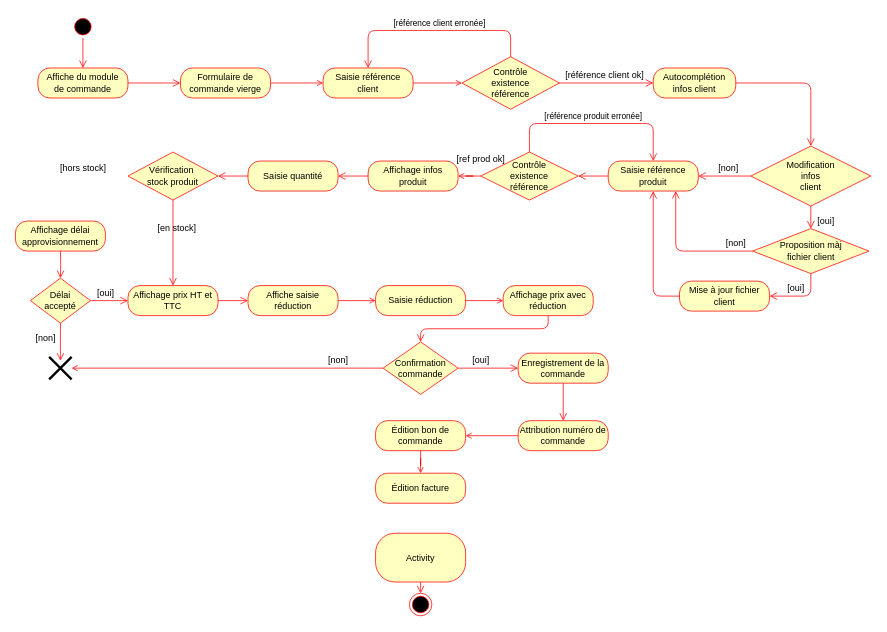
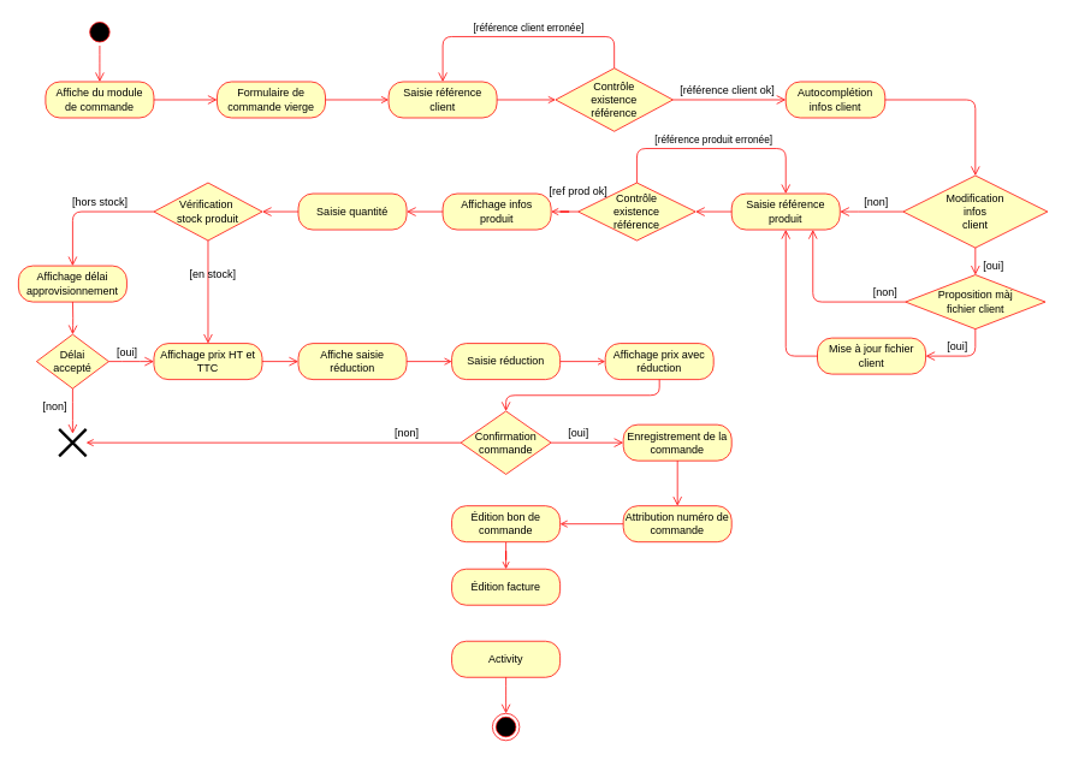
  <mxCell id="0" />
  <mxCell id="1" parent="0" />
  <mxCell id="2" value="" style="ellipse;html=1;shape=startState;fillColor=#000000;strokeColor=#ff0000;" parent="1" vertex="1"><mxGeometry x="95" y="20" width="30" height="30" as="geometry" /></mxCell>
  <mxCell id="3" value="" style="edgeStyle=orthogonalEdgeStyle;html=1;verticalAlign=bottom;endArrow=open;endSize=8;strokeColor=#ff0000;exitX=0.5;exitY=1;exitDx=0;exitDy=0;" parent="1" source="2" edge="1"><mxGeometry relative="1" as="geometry"><mxPoint x="110" y="90" as="targetPoint" /><mxPoint x="110" y="50" as="sourcePoint" /></mxGeometry></mxCell>
  <mxCell id="4" value="Affiche du module&lt;br&gt;de commande" style="rounded=1;whiteSpace=wrap;html=1;arcSize=40;fontColor=#000000;fillColor=#ffffc0;strokeColor=#ff0000;" parent="1" vertex="1"><mxGeometry x="50" y="90" width="120" height="40" as="geometry" /></mxCell>
  <mxCell id="5" value="" style="edgeStyle=orthogonalEdgeStyle;html=1;verticalAlign=bottom;endArrow=open;endSize=8;strokeColor=#ff0000;entryX=0;entryY=0.5;entryDx=0;entryDy=0;" parent="1" source="4" target="7" edge="1"><mxGeometry relative="1" as="geometry"><mxPoint x="260" y="110" as="targetPoint" /><Array as="points" /></mxGeometry></mxCell>
  <mxCell id="6" style="edgeStyle=orthogonalEdgeStyle;rounded=0;orthogonalLoop=1;jettySize=auto;html=1;exitX=1;exitY=0.5;exitDx=0;exitDy=0;entryX=0;entryY=0.5;entryDx=0;entryDy=0;endArrow=open;endFill=0;strokeColor=#FF0000;" parent="1" source="7" target="9" edge="1"><mxGeometry relative="1" as="geometry" /></mxCell>
  <mxCell id="7" value="Formulaire de commande vierge" style="rounded=1;whiteSpace=wrap;html=1;arcSize=40;fontColor=#000000;fillColor=#ffffc0;strokeColor=#ff0000;" parent="1" vertex="1"><mxGeometry x="240" y="90" width="120" height="40" as="geometry" /></mxCell>
  <mxCell id="8" style="edgeStyle=orthogonalEdgeStyle;rounded=0;orthogonalLoop=1;jettySize=auto;html=1;exitX=1;exitY=0.5;exitDx=0;exitDy=0;entryX=0;entryY=0.5;entryDx=0;entryDy=0;endArrow=open;endFill=0;strokeColor=#FF0000;" parent="1" source="9" target="10" edge="1"><mxGeometry relative="1" as="geometry" /></mxCell>
  <mxCell id="9" value="Saisie référence&lt;br&gt;client" style="rounded=1;whiteSpace=wrap;html=1;arcSize=40;fontColor=#000000;fillColor=#ffffc0;strokeColor=#ff0000;" parent="1" vertex="1"><mxGeometry x="430" y="90" width="120" height="40" as="geometry" /></mxCell>
  <mxCell id="10" value="Contrôle&lt;br&gt;existence&lt;br&gt;référence" style="rhombus;whiteSpace=wrap;html=1;fillColor=#ffffc0;strokeColor=#ff0000;" parent="1" vertex="1"><mxGeometry x="615" y="75" width="130" height="70" as="geometry" /></mxCell>
  <mxCell id="11" value="" style="edgeStyle=orthogonalEdgeStyle;html=1;align=left;verticalAlign=bottom;endArrow=open;endSize=8;strokeColor=#ff0000;exitX=1;exitY=0.5;exitDx=0;exitDy=0;entryX=0;entryY=0.5;entryDx=0;entryDy=0;" parent="1" source="10" target="13" edge="1"><mxGeometry x="-0.538" relative="1" as="geometry"><mxPoint x="810" y="110" as="targetPoint" /><mxPoint as="offset" /></mxGeometry></mxCell>
  <mxCell id="12" value="" style="edgeStyle=orthogonalEdgeStyle;html=1;align=left;verticalAlign=top;endArrow=open;endSize=8;strokeColor=#ff0000;entryX=0.5;entryY=0;entryDx=0;entryDy=0;" parent="1" source="10" target="9" edge="1"><mxGeometry x="0.429" y="-20" relative="1" as="geometry"><mxPoint x="490" y="90" as="targetPoint" /><Array as="points"><mxPoint x="680" y="40" /><mxPoint x="490" y="40" /></Array><mxPoint as="offset" /></mxGeometry></mxCell>
  <mxCell id="13" value="Autocomplétion&lt;br&gt;infos client" style="rounded=1;whiteSpace=wrap;html=1;arcSize=40;fontColor=#000000;fillColor=#ffffc0;strokeColor=#ff0000;" parent="1" vertex="1"><mxGeometry x="870" y="90" width="110" height="40" as="geometry" /></mxCell>
  <mxCell id="14" value="" style="edgeStyle=orthogonalEdgeStyle;html=1;verticalAlign=bottom;endArrow=open;endSize=8;strokeColor=#ff0000;exitX=1;exitY=0.5;exitDx=0;exitDy=0;entryX=0.5;entryY=0;entryDx=0;entryDy=0;" parent="1" source="13" target="16" edge="1"><mxGeometry relative="1" as="geometry"><mxPoint x="1080" y="160" as="targetPoint" /><Array as="points"><mxPoint x="1080" y="110" /></Array></mxGeometry></mxCell>
  <mxCell id="15" value="[référence client&amp;nbsp;ok]" style="text;html=1;align=center;verticalAlign=middle;resizable=0;points=[];autosize=1;" parent="1" vertex="1"><mxGeometry x="745" y="90" width="120" height="20" as="geometry" /></mxCell>
  <mxCell id="16" value="Modification&lt;br&gt;infos&lt;br&gt;client" style="rhombus;whiteSpace=wrap;html=1;fillColor=#ffffc0;strokeColor=#ff0000;" parent="1" vertex="1"><mxGeometry x="1000" y="194" width="160" height="80" as="geometry" /></mxCell>
  <mxCell id="17" value="" style="edgeStyle=orthogonalEdgeStyle;html=1;align=left;verticalAlign=bottom;endArrow=open;endSize=8;strokeColor=#ff0000;exitX=0.5;exitY=1;exitDx=0;exitDy=0;entryX=0.5;entryY=0;entryDx=0;entryDy=0;" parent="1" source="16" target="23" edge="1"><mxGeometry x="-1" y="-114" relative="1" as="geometry"><mxPoint x="1080" y="304" as="targetPoint" /><mxPoint x="4" y="-30" as="offset" /></mxGeometry></mxCell>
  <mxCell id="18" value="" style="edgeStyle=orthogonalEdgeStyle;html=1;align=left;verticalAlign=top;endArrow=open;endSize=8;strokeColor=#ff0000;exitX=0;exitY=0.5;exitDx=0;exitDy=0;" parent="1" source="16" edge="1"><mxGeometry x="-1" y="105" relative="1" as="geometry"><mxPoint x="930" y="234" as="targetPoint" /><Array as="points"><mxPoint x="940" y="234" /></Array><mxPoint x="90" y="-50" as="offset" /></mxGeometry></mxCell>
  <mxCell id="19" value="[non]" style="text;html=1;align=center;verticalAlign=middle;resizable=0;points=[];autosize=1;" parent="1" vertex="1"><mxGeometry x="950" y="214" width="40" height="20" as="geometry" /></mxCell>
  <mxCell id="20" value="[oui]" style="text;html=1;align=center;verticalAlign=middle;resizable=0;points=[];autosize=1;" parent="1" vertex="1"><mxGeometry x="1080" y="284" width="40" height="20" as="geometry" /></mxCell>
  <mxCell id="21" value="Saisie référence&lt;br&gt;produit" style="rounded=1;whiteSpace=wrap;html=1;arcSize=40;fontColor=#000000;fillColor=#ffffc0;strokeColor=#ff0000;" parent="1" vertex="1"><mxGeometry x="810" y="214" width="120" height="40" as="geometry" /></mxCell>
  <mxCell id="22" value="" style="edgeStyle=orthogonalEdgeStyle;html=1;verticalAlign=bottom;endArrow=open;endSize=8;strokeColor=#ff0000;exitX=0;exitY=0.5;exitDx=0;exitDy=0;entryX=1;entryY=0.5;entryDx=0;entryDy=0;" parent="1" source="21" target="31" edge="1"><mxGeometry relative="1" as="geometry"><mxPoint x="770" y="234" as="targetPoint" /></mxGeometry></mxCell>
  <mxCell id="23" value="Proposition màj&lt;br&gt;fichier client" style="rhombus;whiteSpace=wrap;html=1;fillColor=#ffffc0;strokeColor=#ff0000;" parent="1" vertex="1"><mxGeometry x="1002.5" y="304" width="155" height="60" as="geometry" /></mxCell>
  <mxCell id="24" value="" style="edgeStyle=orthogonalEdgeStyle;html=1;align=left;verticalAlign=bottom;endArrow=open;endSize=8;strokeColor=#ff0000;exitX=0;exitY=0.5;exitDx=0;exitDy=0;entryX=0.75;entryY=1;entryDx=0;entryDy=0;" parent="1" source="23" target="21" edge="1"><mxGeometry x="0.512" y="-100" relative="1" as="geometry"><mxPoint x="930" y="334" as="targetPoint" /><mxPoint as="offset" /></mxGeometry></mxCell>
  <mxCell id="25" value="" style="edgeStyle=orthogonalEdgeStyle;html=1;align=left;verticalAlign=top;endArrow=open;endSize=8;strokeColor=#ff0000;exitX=0.5;exitY=1;exitDx=0;exitDy=0;entryX=1;entryY=0.5;entryDx=0;entryDy=0;" parent="1" source="23" target="27" edge="1"><mxGeometry x="-1" relative="1" as="geometry"><mxPoint x="1010" y="384" as="targetPoint" /></mxGeometry></mxCell>
  <mxCell id="26" value="[non]" style="text;html=1;align=center;verticalAlign=middle;resizable=0;points=[];autosize=1;" parent="1" vertex="1"><mxGeometry x="960" y="314" width="40" height="20" as="geometry" /></mxCell>
  <mxCell id="27" value="Mise à jour fichier&lt;br&gt;client" style="rounded=1;whiteSpace=wrap;html=1;arcSize=40;fontColor=#000000;fillColor=#ffffc0;strokeColor=#ff0000;" parent="1" vertex="1"><mxGeometry x="905" y="374" width="120" height="40" as="geometry" /></mxCell>
  <mxCell id="28" value="" style="edgeStyle=orthogonalEdgeStyle;html=1;verticalAlign=bottom;endArrow=open;endSize=8;strokeColor=#ff0000;exitX=0;exitY=0.5;exitDx=0;exitDy=0;entryX=0.5;entryY=1;entryDx=0;entryDy=0;" parent="1" source="27" target="21" edge="1"><mxGeometry relative="1" as="geometry"><mxPoint x="940" y="448" as="targetPoint" /></mxGeometry></mxCell>
  <mxCell id="29" value="[oui]" style="text;html=1;align=center;verticalAlign=middle;resizable=0;points=[];autosize=1;" parent="1" vertex="1"><mxGeometry x="1040" y="374" width="40" height="20" as="geometry" /></mxCell>
  <mxCell id="30" value="" style="edgeStyle=orthogonalEdgeStyle;rounded=0;orthogonalLoop=1;jettySize=auto;html=1;endArrow=open;endFill=0;strokeColor=#FF0000;entryX=1;entryY=0.5;entryDx=0;entryDy=0;" parent="1" source="31" target="35" edge="1"><mxGeometry relative="1" as="geometry"><mxPoint x="560" y="234" as="targetPoint" /></mxGeometry></mxCell>
  <mxCell id="31" value="Contrôle&lt;br&gt;existence&lt;br&gt;référence" style="rhombus;whiteSpace=wrap;html=1;fillColor=#ffffc0;strokeColor=#ff0000;" parent="1" vertex="1"><mxGeometry x="640" y="202" width="130" height="64" as="geometry" /></mxCell>
  <mxCell id="32" value="" style="edgeStyle=orthogonalEdgeStyle;html=1;align=left;verticalAlign=top;endArrow=open;endSize=8;strokeColor=#ff0000;entryX=0.5;entryY=0;entryDx=0;entryDy=0;exitX=0.5;exitY=0;exitDx=0;exitDy=0;" parent="1" source="31" target="21" edge="1"><mxGeometry x="0.429" y="-20" relative="1" as="geometry"><mxPoint x="440" y="214" as="targetPoint" /><mxPoint x="630" y="199" as="sourcePoint" /><Array as="points"><mxPoint x="705" y="164" /><mxPoint x="870" y="164" /></Array><mxPoint as="offset" /></mxGeometry></mxCell>
  <mxCell id="33" value="&lt;span style=&quot;font-size: 11px ; text-align: left ; background-color: rgb(255 , 255 , 255)&quot;&gt;[référence client erronée]&lt;/span&gt;" style="text;html=1;align=center;verticalAlign=middle;resizable=0;points=[];autosize=1;" parent="1" vertex="1"><mxGeometry x="515" y="20" width="140" height="20" as="geometry" /></mxCell>
  <mxCell id="34" value="&lt;span style=&quot;font-size: 11px ; text-align: left ; background-color: rgb(255 , 255 , 255)&quot;&gt;[référence produit erronée]&lt;/span&gt;" style="text;html=1;align=center;verticalAlign=middle;resizable=0;points=[];autosize=1;" parent="1" vertex="1"><mxGeometry x="715" y="145" width="150" height="20" as="geometry" /></mxCell>
  <mxCell id="35" value="Affichage infos produit" style="rounded=1;whiteSpace=wrap;html=1;arcSize=40;fontColor=#000000;fillColor=#ffffc0;strokeColor=#ff0000;" parent="1" vertex="1"><mxGeometry x="490" y="214" width="120" height="40" as="geometry" /></mxCell>
  <mxCell id="36" value="" style="edgeStyle=orthogonalEdgeStyle;html=1;verticalAlign=bottom;endArrow=open;endSize=8;strokeColor=#ff0000;exitX=0;exitY=0.5;exitDx=0;exitDy=0;entryX=1;entryY=0.5;entryDx=0;entryDy=0;" parent="1" source="35" target="37" edge="1"><mxGeometry relative="1" as="geometry"><mxPoint x="430" y="234" as="targetPoint" /></mxGeometry></mxCell>
  <mxCell id="37" value="Saisie quantité" style="rounded=1;whiteSpace=wrap;html=1;arcSize=40;fontColor=#000000;fillColor=#ffffc0;strokeColor=#ff0000;" parent="1" vertex="1"><mxGeometry x="330" y="214" width="120" height="40" as="geometry" /></mxCell>
  <mxCell id="38" value="" style="edgeStyle=orthogonalEdgeStyle;html=1;verticalAlign=bottom;endArrow=open;endSize=8;strokeColor=#ff0000;exitX=0;exitY=0.5;exitDx=0;exitDy=0;entryX=1;entryY=0.5;entryDx=0;entryDy=0;" parent="1" source="37" target="39" edge="1"><mxGeometry relative="1" as="geometry"><mxPoint x="270" y="234" as="targetPoint" /></mxGeometry></mxCell>
  <mxCell id="39" value="Vérification&amp;nbsp;&lt;br&gt;stock produit" style="rhombus;whiteSpace=wrap;html=1;fillColor=#ffffc0;strokeColor=#ff0000;" parent="1" vertex="1"><mxGeometry x="170" y="202" width="120" height="64" as="geometry" /></mxCell>
+ <mxCell id="40" value="" style="edgeStyle=orthogonalEdgeStyle;html=1;align=left;verticalAlign=bottom;endArrow=open;endSize=8;strokeColor=#ff0000;exitX=0;exitY=0.5;exitDx=0;exitDy=0;entryX=0.5;entryY=0;entryDx=0;entryDy=0;" parent="1" source="39" target="43" edge="1"><mxGeometry x="-0.029" y="-30" relative="1" as="geometry"><mxPoint x="50" y="290" as="targetPoint" /><Array as="points"><mxPoint x="80" y="234" /></Array><mxPoint as="offset" /></mxGeometry></mxCell>
  <mxCell id="41" value="" style="edgeStyle=orthogonalEdgeStyle;html=1;align=left;verticalAlign=top;endArrow=open;endSize=8;strokeColor=#ff0000;exitX=0.5;exitY=1;exitDx=0;exitDy=0;entryX=0.5;entryY=0;entryDx=0;entryDy=0;" parent="1" source="39" target="52" edge="1"><mxGeometry y="65" relative="1" as="geometry"><mxPoint x="210" y="370" as="targetPoint" /><mxPoint as="offset" /></mxGeometry></mxCell>
  <mxCell id="42" value="[hors stock]" style="text;html=1;align=center;verticalAlign=middle;resizable=0;points=[];autosize=1;" parent="1" vertex="1"><mxGeometry x="70" y="214" width="80" height="20" as="geometry" /></mxCell>
  <mxCell id="43" value="Affichage délai approvisionnement" style="rounded=1;whiteSpace=wrap;html=1;arcSize=40;fontColor=#000000;fillColor=#ffffc0;strokeColor=#ff0000;" parent="1" vertex="1"><mxGeometry x="20" y="294" width="120" height="40" as="geometry" /></mxCell>
  <mxCell id="44" value="" style="edgeStyle=orthogonalEdgeStyle;html=1;verticalAlign=bottom;endArrow=open;endSize=8;strokeColor=#ff0000;entryX=0.5;entryY=0;entryDx=0;entryDy=0;" parent="1" target="45" edge="1"><mxGeometry relative="1" as="geometry"><mxPoint x="80" y="394" as="targetPoint" /><mxPoint x="80" y="334" as="sourcePoint" /></mxGeometry></mxCell>
  <mxCell id="45" value="Délai&lt;br&gt;accepté" style="rhombus;whiteSpace=wrap;html=1;fillColor=#ffffc0;strokeColor=#ff0000;" parent="1" vertex="1"><mxGeometry x="40" y="370" width="80" height="60" as="geometry" /></mxCell>
  <mxCell id="46" value="" style="edgeStyle=orthogonalEdgeStyle;html=1;align=left;verticalAlign=bottom;endArrow=open;endSize=8;strokeColor=#ff0000;" parent="1" source="45" edge="1"><mxGeometry x="-1" relative="1" as="geometry"><mxPoint x="170" y="400" as="targetPoint" /></mxGeometry></mxCell>
  <mxCell id="47" value="" style="edgeStyle=orthogonalEdgeStyle;html=1;align=left;verticalAlign=top;endArrow=open;endSize=8;strokeColor=#ff0000;exitX=0.5;exitY=1;exitDx=0;exitDy=0;" parent="1" source="45" edge="1"><mxGeometry x="-0.333" y="80" relative="1" as="geometry"><mxPoint x="80" y="480" as="targetPoint" /><mxPoint as="offset" /></mxGeometry></mxCell>
  <mxCell id="48" value="[non]" style="text;html=1;align=center;verticalAlign=middle;resizable=0;points=[];autosize=1;" parent="1" vertex="1"><mxGeometry x="40" y="440" width="40" height="20" as="geometry" /></mxCell>
  <mxCell id="49" value="" style="shape=umlDestroy;whiteSpace=wrap;html=1;strokeWidth=3;" parent="1" vertex="1"><mxGeometry x="65" y="475" width="30" height="30" as="geometry" /></mxCell>
  <mxCell id="50" value="[en stock]" style="text;html=1;align=center;verticalAlign=middle;resizable=0;points=[];autosize=1;" parent="1" vertex="1"><mxGeometry x="200" y="294" width="70" height="20" as="geometry" /></mxCell>
  <mxCell id="51" value="[oui]" style="text;html=1;align=center;verticalAlign=middle;resizable=0;points=[];autosize=1;" parent="1" vertex="1"><mxGeometry x="120" y="380" width="40" height="20" as="geometry" /></mxCell>
  <mxCell id="52" value="Affichage prix HT et TTC" style="rounded=1;whiteSpace=wrap;html=1;arcSize=40;fontColor=#000000;fillColor=#ffffc0;strokeColor=#ff0000;" parent="1" vertex="1"><mxGeometry x="170" y="380" width="120" height="40" as="geometry" /></mxCell>
  <mxCell id="53" value="" style="edgeStyle=orthogonalEdgeStyle;html=1;verticalAlign=bottom;endArrow=open;endSize=8;strokeColor=#ff0000;exitX=1;exitY=0.5;exitDx=0;exitDy=0;entryX=0;entryY=0.5;entryDx=0;entryDy=0;" parent="1" source="52" target="56" edge="1"><mxGeometry relative="1" as="geometry"><mxPoint x="330" y="400" as="targetPoint" /></mxGeometry></mxCell>
  <mxCell id="54" value="[ref prod ok]" style="text;html=1;align=center;verticalAlign=middle;resizable=0;points=[];autosize=1;" parent="1" vertex="1"><mxGeometry x="600" y="202" width="80" height="20" as="geometry" /></mxCell>
  <mxCell id="55" value="" style="edgeStyle=orthogonalEdgeStyle;rounded=0;orthogonalLoop=1;jettySize=auto;html=1;endArrow=open;endFill=0;strokeColor=#FF0000;" parent="1" source="56" target="58" edge="1"><mxGeometry relative="1" as="geometry" /></mxCell>
  <mxCell id="56" value="Affiche saisie réduction" style="rounded=1;whiteSpace=wrap;html=1;arcSize=40;fontColor=#000000;fillColor=#ffffc0;strokeColor=#ff0000;" parent="1" vertex="1"><mxGeometry x="330" y="380" width="120" height="40" as="geometry" /></mxCell>
  <mxCell id="57" style="edgeStyle=orthogonalEdgeStyle;rounded=0;orthogonalLoop=1;jettySize=auto;html=1;exitX=1;exitY=0.5;exitDx=0;exitDy=0;entryX=0;entryY=0.5;entryDx=0;entryDy=0;endArrow=open;endFill=0;strokeColor=#FF0000;" parent="1" source="58" target="59" edge="1"><mxGeometry relative="1" as="geometry" /></mxCell>
  <mxCell id="58" value="Saisie réduction" style="rounded=1;whiteSpace=wrap;html=1;arcSize=40;fontColor=#000000;fillColor=#ffffc0;strokeColor=#ff0000;" parent="1" vertex="1"><mxGeometry x="500" y="380" width="120" height="40" as="geometry" /></mxCell>
  <mxCell id="59" value="Affichage prix avec réduction" style="rounded=1;whiteSpace=wrap;html=1;arcSize=40;fontColor=#000000;fillColor=#ffffc0;strokeColor=#ff0000;" parent="1" vertex="1"><mxGeometry x="670" y="380" width="120" height="40" as="geometry" /></mxCell>
  <mxCell id="60" value="" style="edgeStyle=orthogonalEdgeStyle;html=1;verticalAlign=bottom;endArrow=open;endSize=8;strokeColor=#ff0000;entryX=0.5;entryY=0;entryDx=0;entryDy=0;exitX=0.5;exitY=1;exitDx=0;exitDy=0;" parent="1" source="59" target="63" edge="1"><mxGeometry relative="1" as="geometry"><mxPoint x="560" y="480" as="targetPoint" /></mxGeometry></mxCell>
  <mxCell id="61" value="" style="edgeStyle=orthogonalEdgeStyle;html=1;verticalAlign=bottom;endArrow=open;endSize=8;strokeColor=#ff0000;exitX=1;exitY=0.5;exitDx=0;exitDy=0;entryX=0;entryY=0.5;entryDx=0;entryDy=0;" parent="1" source="63" target="66" edge="1"><mxGeometry relative="1" as="geometry"><mxPoint x="690" y="490" as="targetPoint" /><mxPoint x="560" y="520" as="sourcePoint" /></mxGeometry></mxCell>
  <mxCell id="62" style="edgeStyle=orthogonalEdgeStyle;rounded=0;orthogonalLoop=1;jettySize=auto;html=1;exitX=0;exitY=0.5;exitDx=0;exitDy=0;endArrow=open;endFill=0;strokeColor=#FF0000;" parent="1" source="63" target="49" edge="1"><mxGeometry relative="1" as="geometry"><mxPoint x="100" y="490" as="targetPoint" /><Array as="points" /></mxGeometry></mxCell>
  <mxCell id="63" value="Confirmation&lt;br&gt;commande" style="rhombus;whiteSpace=wrap;html=1;fillColor=#ffffc0;strokeColor=#ff0000;direction=east;" parent="1" vertex="1"><mxGeometry x="510" y="455" width="100" height="70" as="geometry" /></mxCell>
  <mxCell id="64" value="[non]" style="text;html=1;align=center;verticalAlign=middle;resizable=0;points=[];autosize=1;" parent="1" vertex="1"><mxGeometry x="430" y="470" width="40" height="20" as="geometry" /></mxCell>
  <mxCell id="65" value="[oui]" style="text;html=1;align=center;verticalAlign=middle;resizable=0;points=[];autosize=1;" parent="1" vertex="1"><mxGeometry x="620" y="470" width="40" height="20" as="geometry" /></mxCell>
  <mxCell id="66" value="Enregistrement de la commande" style="rounded=1;whiteSpace=wrap;html=1;arcSize=40;fontColor=#000000;fillColor=#ffffc0;strokeColor=#ff0000;" parent="1" vertex="1"><mxGeometry x="690" y="470" width="120" height="40" as="geometry" /></mxCell>
  <mxCell id="67" value="" style="edgeStyle=orthogonalEdgeStyle;html=1;verticalAlign=bottom;endArrow=open;endSize=8;strokeColor=#ff0000;entryX=0.5;entryY=0;entryDx=0;entryDy=0;" parent="1" source="66" target="69" edge="1"><mxGeometry relative="1" as="geometry"><mxPoint x="750" y="570" as="targetPoint" /></mxGeometry></mxCell>
  <mxCell id="68" value="" style="edgeStyle=orthogonalEdgeStyle;rounded=0;orthogonalLoop=1;jettySize=auto;html=1;endArrow=open;endFill=0;strokeColor=#FF0000;" parent="1" source="69" target="71" edge="1"><mxGeometry relative="1" as="geometry" /></mxCell>
  <mxCell id="69" value="Attribution numéro de commande" style="rounded=1;whiteSpace=wrap;html=1;arcSize=40;fontColor=#000000;fillColor=#ffffc0;strokeColor=#ff0000;" parent="1" vertex="1"><mxGeometry x="690" y="560" width="120" height="40" as="geometry" /></mxCell>
  <mxCell id="70" value="" style="edgeStyle=orthogonalEdgeStyle;rounded=0;orthogonalLoop=1;jettySize=auto;html=1;endArrow=open;endFill=0;strokeColor=#FF0000;" parent="1" source="71" target="72" edge="1"><mxGeometry relative="1" as="geometry" /></mxCell>
  <mxCell id="71" value="Édition bon de commande" style="rounded=1;whiteSpace=wrap;html=1;arcSize=40;fontColor=#000000;fillColor=#ffffc0;strokeColor=#ff0000;" parent="1" vertex="1"><mxGeometry x="500" y="560" width="120" height="40" as="geometry" /></mxCell>
  <mxCell id="72" value="Édition facture" style="rounded=1;whiteSpace=wrap;html=1;arcSize=40;fontColor=#000000;fillColor=#ffffc0;strokeColor=#ff0000;" parent="1" vertex="1"><mxGeometry x="500" y="630" width="120" height="40" as="geometry" /></mxCell>
  <mxCell id="73" value="" style="ellipse;html=1;shape=endState;fillColor=#000000;strokeColor=#ff0000;" parent="1" vertex="1"><mxGeometry x="545" y="790" width="30" height="30" as="geometry" /></mxCell>
- <mxCell id="74" value="Activity" style="rounded=1;whiteSpace=wrap;html=1;arcSize=40;fontColor=#000000;fillColor=#ffffc0;strokeColor=#ff0000;" parent="1" vertex="1"><mxGeometry x="500" y="710" width="120" height="65" as="geometry" /></mxCell>
+ <mxCell id="74" value="Activity" style="rounded=1;whiteSpace=wrap;html=1;arcSize=40;fontColor=#000000;fillColor=#ffffc0;strokeColor=#ff0000;" parent="1" vertex="1"><mxGeometry x="500" y="710" width="120" height="40" as="geometry" /></mxCell>
  <mxCell id="75" value="" style="edgeStyle=orthogonalEdgeStyle;html=1;verticalAlign=bottom;endArrow=open;endSize=8;strokeColor=#ff0000;" parent="1" source="74" edge="1"><mxGeometry relative="1" as="geometry"><mxPoint x="560" y="790" as="targetPoint" /></mxGeometry></mxCell>
